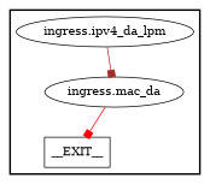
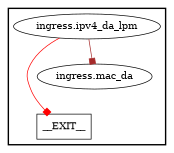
  digraph {
    node [shape=ellipse style=solid]
    edge [arrowhead=box]
    n1 [label="ingress.ipv4_da_lpm"]
    n2 [label=__EXIT__ shape=rectangle]
    n3 [label="ingress.mac_da"]
    subgraph cluster_1 {
      labeljust=r
      style=bold
      n1
      n2
      n3
    }
    n1 -> n3 [color=brown]
-   n3 -> n2 [color=red]
+   n1 -> n2 [color=red]
  }
